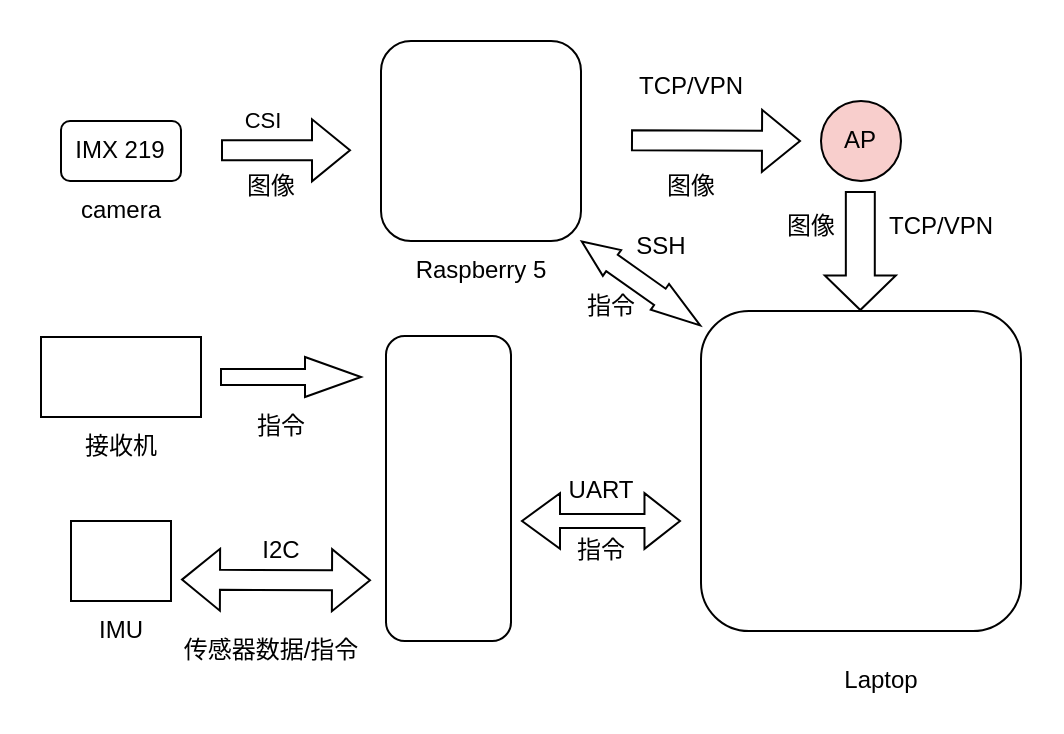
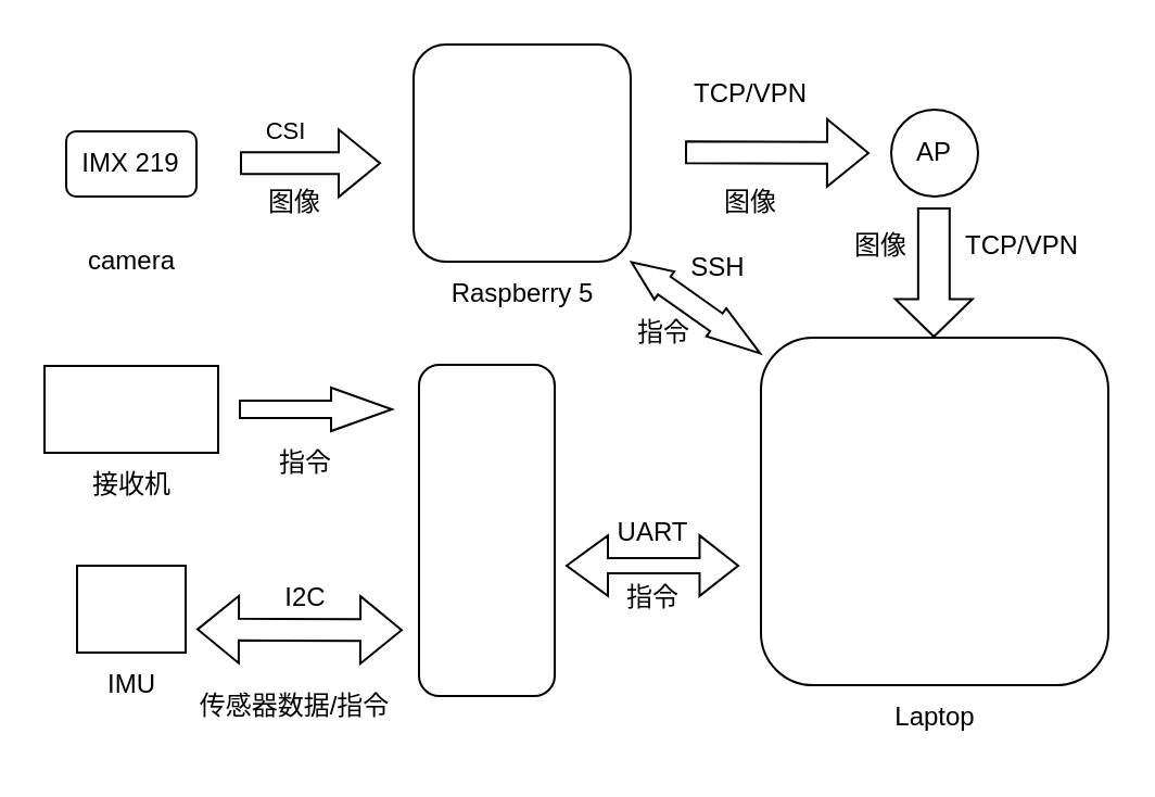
  <mxCell id="0" />
  <mxCell id="1" parent="0" />
  <mxCell id="2" value="" style="rounded=1;whiteSpace=wrap;html=1;rotation=-90;" vertex="1" parent="1"><mxGeometry x="147.5" y="212.5" width="152.5" height="62.5" as="geometry" /></mxCell>
  <mxCell id="3" value="" style="rounded=1;whiteSpace=wrap;html=1;" vertex="1" parent="1"><mxGeometry x="190" y="20" width="100" height="100" as="geometry" /></mxCell>
  <mxCell id="4" value="" style="rounded=1;whiteSpace=wrap;html=1;" vertex="1" parent="1"><mxGeometry x="350" y="155" width="160" height="160" as="geometry" /></mxCell>
  <mxCell id="5" value="" style="rounded=0;whiteSpace=wrap;html=1;" vertex="1" parent="1"><mxGeometry x="35" y="260" width="50" height="40" as="geometry" /></mxCell>
  <mxCell id="6" value="IMU" style="text;html=1;align=center;verticalAlign=middle;resizable=0;points=[];autosize=1;strokeColor=none;fillColor=none;" vertex="1" parent="1"><mxGeometry x="35" y="300" width="50" height="30" as="geometry" /></mxCell>
  <mxCell id="7" value="Raspberry 5" style="text;html=1;align=center;verticalAlign=middle;resizable=0;points=[];autosize=1;strokeColor=none;fillColor=none;" vertex="1" parent="1"><mxGeometry x="195" y="120" width="90" height="30" as="geometry" /></mxCell>
- <mxCell id="8" value="camera" style="text;html=1;align=center;verticalAlign=middle;resizable=0;points=[];autosize=1;strokeColor=none;fillColor=none;" vertex="1" parent="1"><mxGeometry x="30" y="90" width="60" height="30" as="geometry" /></mxCell>
+ <mxCell id="8" value="camera" style="text;html=1;align=center;verticalAlign=middle;resizable=0;points=[];autosize=1;strokeColor=none;fillColor=none;" vertex="1" parent="1"><mxGeometry x="30" y="105" width="60" height="30" as="geometry" /></mxCell>
  <mxCell id="9" value="IMX 219" style="whiteSpace=wrap;html=1;rounded=1;" vertex="1" parent="1"><mxGeometry x="30" y="60" width="60" height="30" as="geometry" /></mxCell>
- <mxCell id="10" value="Laptop" style="text;html=1;align=center;verticalAlign=middle;resizable=0;points=[];autosize=1;strokeColor=none;fillColor=none;" vertex="1" parent="1"><mxGeometry x="410" y="325" width="60" height="30" as="geometry" /></mxCell>
+ <mxCell id="10" value="Laptop" style="text;html=1;align=center;verticalAlign=middle;resizable=0;points=[];autosize=1;strokeColor=none;fillColor=none;" vertex="1" parent="1"><mxGeometry x="400" y="315" width="60" height="30" as="geometry" /></mxCell>
  <mxCell id="11" value="" style="shape=flexArrow;endArrow=classic;html=1;rounded=0;" edge="1" parent="1"><mxGeometry width="50" height="50" relative="1" as="geometry"><mxPoint x="110" y="74.66" as="sourcePoint" /><mxPoint x="175" y="74.66" as="targetPoint" /></mxGeometry></mxCell>
  <mxCell id="12" value="CSI" style="edgeLabel;html=1;align=center;verticalAlign=middle;resizable=0;points=[];" vertex="1" connectable="0" parent="11"><mxGeometry x="-0.455" y="-1" relative="1" as="geometry"><mxPoint x="2" y="-16" as="offset" /></mxGeometry></mxCell>
  <mxCell id="13" value="TCP/VPN" style="text;html=1;align=center;verticalAlign=middle;resizable=0;points=[];autosize=1;strokeColor=none;fillColor=none;" vertex="1" parent="1"><mxGeometry x="305" y="28" width="80" height="30" as="geometry" /></mxCell>
- <mxCell id="14" value="AP" style="ellipse;whiteSpace=wrap;html=1;aspect=fixed;fillColor=#f8cecc;" vertex="1" parent="1"><mxGeometry x="410" y="50" width="40" height="40" as="geometry" /></mxCell>
+ <mxCell id="14" value="AP" style="ellipse;whiteSpace=wrap;html=1;aspect=fixed;" vertex="1" parent="1"><mxGeometry x="410" y="50" width="40" height="40" as="geometry" /></mxCell>
  <mxCell id="15" value="" style="shape=flexArrow;endArrow=classic;html=1;rounded=0;" edge="1" parent="1"><mxGeometry width="50" height="50" relative="1" as="geometry"><mxPoint x="315" y="69.66" as="sourcePoint" /><mxPoint x="400" y="70" as="targetPoint" /></mxGeometry></mxCell>
  <mxCell id="16" value="" style="shape=flexArrow;endArrow=classic;html=1;rounded=0;width=14.483;endSize=5.414;" edge="1" parent="1"><mxGeometry width="50" height="50" relative="1" as="geometry"><mxPoint x="429.66" y="95" as="sourcePoint" /><mxPoint x="429.66" y="155" as="targetPoint" /></mxGeometry></mxCell>
  <mxCell id="17" value="TCP/VPN" style="text;html=1;align=center;verticalAlign=middle;resizable=0;points=[];autosize=1;strokeColor=none;fillColor=none;" vertex="1" parent="1"><mxGeometry x="430" y="98" width="80" height="30" as="geometry" /></mxCell>
  <mxCell id="18" value="" style="shape=flexArrow;endArrow=classic;startArrow=classic;html=1;rounded=0;endWidth=4.828;endSize=7.897;startWidth=4.828;startSize=5.828;" edge="1" parent="1"><mxGeometry width="100" height="100" relative="1" as="geometry"><mxPoint x="290" y="120" as="sourcePoint" /><mxPoint x="350" y="162.5" as="targetPoint" /></mxGeometry></mxCell>
  <mxCell id="19" value="SSH" style="text;html=1;align=center;verticalAlign=middle;resizable=0;points=[];autosize=1;strokeColor=none;fillColor=none;" vertex="1" parent="1"><mxGeometry x="305" y="108" width="50" height="30" as="geometry" /></mxCell>
  <mxCell id="20" value="" style="shape=flexArrow;endArrow=classic;startArrow=classic;html=1;rounded=0;width=6.897;startSize=5.586;" edge="1" parent="1"><mxGeometry width="100" height="100" relative="1" as="geometry"><mxPoint x="340" y="260" as="sourcePoint" /><mxPoint x="260" y="260" as="targetPoint" /></mxGeometry></mxCell>
  <mxCell id="21" value="" style="shape=flexArrow;endArrow=classic;startArrow=classic;html=1;rounded=0;" edge="1" parent="1"><mxGeometry width="100" height="100" relative="1" as="geometry"><mxPoint x="185" y="289.65" as="sourcePoint" /><mxPoint x="90" y="289.31" as="targetPoint" /></mxGeometry></mxCell>
  <mxCell id="22" value="I2C" style="text;html=1;align=center;verticalAlign=middle;resizable=0;points=[];autosize=1;strokeColor=none;fillColor=none;" vertex="1" parent="1"><mxGeometry x="120" y="260" width="40" height="30" as="geometry" /></mxCell>
  <mxCell id="23" value="UART" style="text;html=1;align=center;verticalAlign=middle;resizable=0;points=[];autosize=1;strokeColor=none;fillColor=none;" vertex="1" parent="1"><mxGeometry x="270" y="230" width="60" height="30" as="geometry" /></mxCell>
  <mxCell id="24" value="图像" style="text;html=1;align=center;verticalAlign=middle;resizable=0;points=[];autosize=1;strokeColor=none;fillColor=none;" vertex="1" parent="1"><mxGeometry x="110" y="78" width="50" height="30" as="geometry" /></mxCell>
  <mxCell id="25" value="图像" style="text;html=1;align=center;verticalAlign=middle;resizable=0;points=[];autosize=1;strokeColor=none;fillColor=none;" vertex="1" parent="1"><mxGeometry x="380" y="98" width="50" height="30" as="geometry" /></mxCell>
  <mxCell id="26" value="图像" style="text;html=1;align=center;verticalAlign=middle;resizable=0;points=[];autosize=1;strokeColor=none;fillColor=none;" vertex="1" parent="1"><mxGeometry x="320" y="78" width="50" height="30" as="geometry" /></mxCell>
  <mxCell id="27" value="指令" style="text;html=1;align=center;verticalAlign=middle;resizable=0;points=[];autosize=1;strokeColor=none;fillColor=none;" vertex="1" parent="1"><mxGeometry x="280" y="138" width="50" height="30" as="geometry" /></mxCell>
  <mxCell id="28" value="指令" style="text;html=1;align=center;verticalAlign=middle;resizable=0;points=[];autosize=1;strokeColor=none;fillColor=none;" vertex="1" parent="1"><mxGeometry x="275" y="260" width="50" height="30" as="geometry" /></mxCell>
  <mxCell id="29" value="传感器数据/指令" style="text;html=1;align=center;verticalAlign=middle;resizable=0;points=[];autosize=1;strokeColor=none;fillColor=none;" vertex="1" parent="1"><mxGeometry x="80" y="310" width="110" height="30" as="geometry" /></mxCell>
  <mxCell id="30" value="" style="whiteSpace=wrap;html=1;" vertex="1" parent="1"><mxGeometry x="20" y="168" width="80" height="40" as="geometry" /></mxCell>
  <mxCell id="31" value="接收机" style="text;html=1;align=center;verticalAlign=middle;resizable=0;points=[];autosize=1;strokeColor=none;fillColor=none;" vertex="1" parent="1"><mxGeometry x="30" y="208" width="60" height="30" as="geometry" /></mxCell>
  <mxCell id="32" value="" style="shape=singleArrow;whiteSpace=wrap;html=1;arrowWidth=0.4;arrowSize=0.4;" vertex="1" parent="1"><mxGeometry x="110" y="178" width="70" height="20" as="geometry" /></mxCell>
  <mxCell id="33" value="指令" style="text;html=1;align=center;verticalAlign=middle;resizable=0;points=[];autosize=1;strokeColor=none;fillColor=none;" vertex="1" parent="1"><mxGeometry x="115" y="198" width="50" height="30" as="geometry" /></mxCell>
